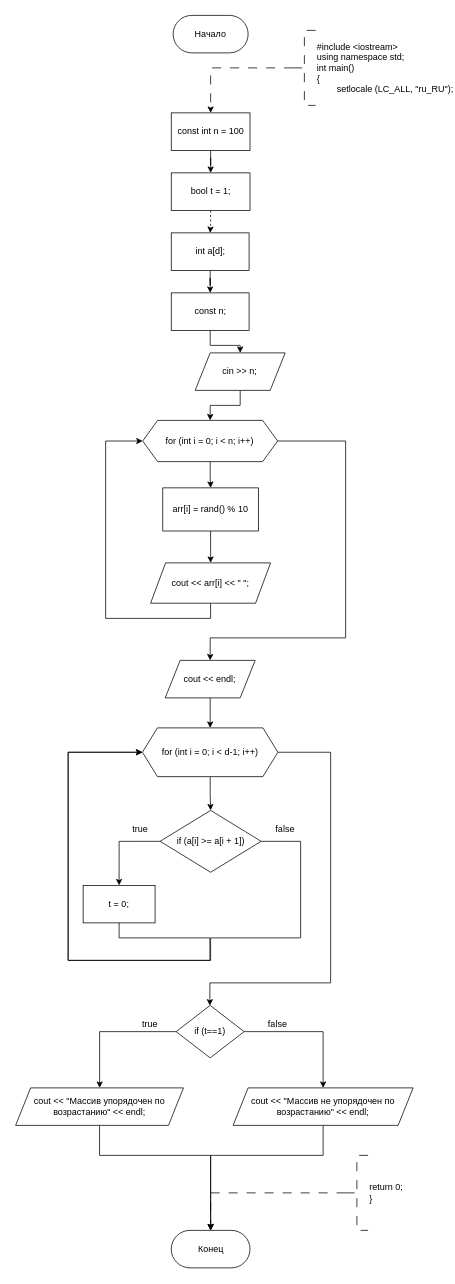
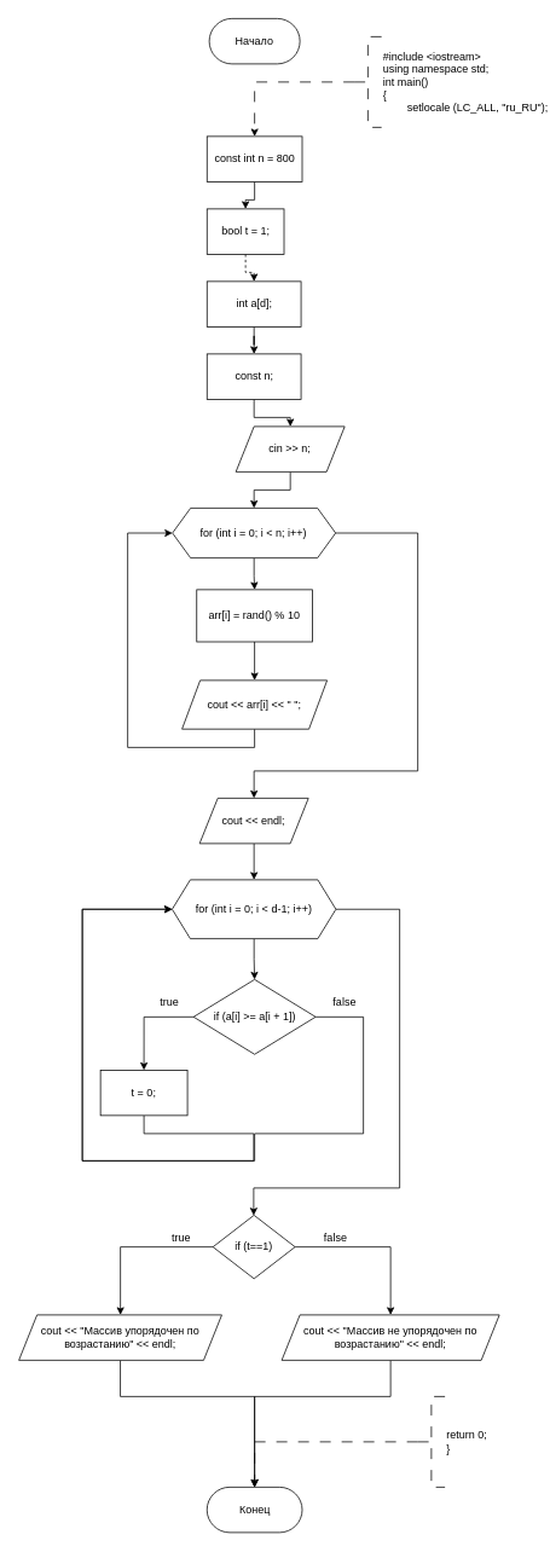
  <mxCell id="0" />
  <mxCell id="1" parent="0" />
  <mxCell id="2" value="Начало" style="rounded=1;whiteSpace=wrap;html=1;arcSize=50;" parent="1" vertex="1"><mxGeometry x="230" y="20" width="100" height="50" as="geometry" /></mxCell>
  <mxCell id="3" value="" style="edgeStyle=orthogonalEdgeStyle;rounded=0;orthogonalLoop=1;jettySize=auto;html=1;strokeWidth=1;dashed=1;dashPattern=12 12;entryX=0.5;entryY=0;entryDx=0;entryDy=0;" parent="1" source="4" target="6" edge="1"><mxGeometry relative="1" as="geometry"><Array as="points"><mxPoint x="280" y="90" /></Array><mxPoint x="280.029" y="120" as="targetPoint" /></mxGeometry></mxCell>
  <mxCell id="4" value="#include &amp;lt;iostream&amp;gt;&lt;br&gt;using namespace std;&lt;br&gt;int main()&lt;br&gt;{&lt;br&gt;&lt;span style=&quot;white-space: pre;&quot;&gt;&#09;&lt;/span&gt;setlocale (LC_ALL, &quot;ru_RU&quot;);" style="strokeWidth=1;html=1;shape=mxgraph.flowchart.annotation_2;align=left;labelPosition=right;pointerEvents=1;dashed=1;dashPattern=12 12;" parent="1" vertex="1"><mxGeometry x="390" y="40" width="30" height="100" as="geometry" /></mxCell>
  <mxCell id="5" value="" style="edgeStyle=orthogonalEdgeStyle;rounded=0;orthogonalLoop=1;jettySize=auto;html=1;" parent="1" source="6" target="20" edge="1"><mxGeometry relative="1" as="geometry" /></mxCell>
- <mxCell id="6" value="const int n = 100" style="rounded=0;whiteSpace=wrap;html=1;" parent="1" vertex="1"><mxGeometry x="227.5" y="150" width="105" height="50" as="geometry" /></mxCell>
+ <mxCell id="6" value="const int n = 800" style="rounded=0;whiteSpace=wrap;html=1;" parent="1" vertex="1"><mxGeometry x="227.5" y="150" width="105" height="50" as="geometry" /></mxCell>
  <mxCell id="7" value="" style="edgeStyle=orthogonalEdgeStyle;rounded=0;orthogonalLoop=1;jettySize=auto;html=1;" parent="1" source="8" target="22" edge="1"><mxGeometry relative="1" as="geometry" /></mxCell>
  <mxCell id="8" value="int a[d];" style="rounded=0;whiteSpace=wrap;html=1;" parent="1" vertex="1"><mxGeometry x="227.5" y="310" width="103.75" height="50" as="geometry" /></mxCell>
  <mxCell id="9" value="" style="edgeStyle=orthogonalEdgeStyle;rounded=0;orthogonalLoop=1;jettySize=auto;html=1;" parent="1" source="11" target="13" edge="1"><mxGeometry relative="1" as="geometry" /></mxCell>
  <mxCell id="10" value="" style="edgeStyle=orthogonalEdgeStyle;rounded=0;orthogonalLoop=1;jettySize=auto;html=1;exitX=1;exitY=0.5;exitDx=0;exitDy=0;entryX=0.5;entryY=0;entryDx=0;entryDy=0;" parent="1" source="11" target="26" edge="1"><mxGeometry relative="1" as="geometry"><mxPoint x="439.97" y="580" as="sourcePoint" /><Array as="points"><mxPoint x="460" y="587" /><mxPoint x="460" y="850" /><mxPoint x="279" y="850" /></Array><mxPoint x="279.97" y="870" as="targetPoint" /></mxGeometry></mxCell>
  <mxCell id="11" value="for (int i = 0; i &amp;lt; n; i++)" style="shape=hexagon;perimeter=hexagonPerimeter2;whiteSpace=wrap;html=1;fixedSize=1;rounded=0;" parent="1" vertex="1"><mxGeometry x="189.38" y="560" width="180" height="55" as="geometry" /></mxCell>
  <mxCell id="12" value="" style="edgeStyle=orthogonalEdgeStyle;rounded=0;orthogonalLoop=1;jettySize=auto;html=1;" parent="1" source="13" target="15" edge="1"><mxGeometry relative="1" as="geometry" /></mxCell>
  <mxCell id="13" value="arr[i] = rand() % 10" style="whiteSpace=wrap;html=1;rounded=0;" parent="1" vertex="1"><mxGeometry x="216.19" y="650" width="127.55" height="57.5" as="geometry" /></mxCell>
  <mxCell id="14" style="edgeStyle=orthogonalEdgeStyle;rounded=0;orthogonalLoop=1;jettySize=auto;html=1;exitX=0.5;exitY=1;exitDx=0;exitDy=0;entryX=0;entryY=0.5;entryDx=0;entryDy=0;" parent="1" source="15" target="11" edge="1"><mxGeometry relative="1" as="geometry"><Array as="points"><mxPoint x="279.97" y="824" /><mxPoint x="139.97" y="824" /><mxPoint x="139.97" y="587" /></Array></mxGeometry></mxCell>
  <mxCell id="15" value="cout &amp;lt;&amp;lt; arr[i] &amp;lt;&amp;lt; &quot; &quot;;" style="shape=parallelogram;perimeter=parallelogramPerimeter;whiteSpace=wrap;html=1;fixedSize=1;rounded=0;" parent="1" vertex="1"><mxGeometry x="199.97" y="750" width="160" height="53.75" as="geometry" /></mxCell>
  <mxCell id="16" value="Конец" style="rounded=1;whiteSpace=wrap;html=1;arcSize=50;" parent="1" vertex="1"><mxGeometry x="227.5" y="1640" width="105" height="50" as="geometry" /></mxCell>
  <mxCell id="17" value="return 0;&lt;br&gt;}" style="strokeWidth=1;html=1;shape=mxgraph.flowchart.annotation_2;align=left;labelPosition=right;pointerEvents=1;dashed=1;dashPattern=12 12;" parent="1" vertex="1"><mxGeometry x="460" y="1540" width="30" height="100" as="geometry" /></mxCell>
  <mxCell id="18" value="" style="edgeStyle=orthogonalEdgeStyle;rounded=0;orthogonalLoop=1;jettySize=auto;html=1;strokeWidth=1;dashed=1;dashPattern=12 12;exitX=0;exitY=0.5;exitDx=0;exitDy=0;exitPerimeter=0;entryX=0.5;entryY=0;entryDx=0;entryDy=0;" parent="1" source="17" target="16" edge="1"><mxGeometry relative="1" as="geometry"><mxPoint x="412.5" y="1575" as="sourcePoint" /><mxPoint x="260" y="1610" as="targetPoint" /><Array as="points"><mxPoint x="280" y="1590" /></Array></mxGeometry></mxCell>
  <mxCell id="19" value="" style="edgeStyle=orthogonalEdgeStyle;rounded=0;orthogonalLoop=1;jettySize=auto;html=1;dashed=1;" parent="1" source="20" target="8" edge="1"><mxGeometry relative="1" as="geometry" /></mxCell>
- <mxCell id="20" value="bool t = 1;" style="rounded=0;whiteSpace=wrap;html=1;" parent="1" vertex="1"><mxGeometry x="227.5" y="230" width="105" height="50" as="geometry" /></mxCell>
+ <mxCell id="20" value="bool t = 1;" style="rounded=0;whiteSpace=wrap;html=1;" parent="1" vertex="1"><mxGeometry x="227.5" y="230" width="85" height="50" as="geometry" /></mxCell>
  <mxCell id="21" value="" style="edgeStyle=orthogonalEdgeStyle;rounded=0;orthogonalLoop=1;jettySize=auto;html=1;" parent="1" source="22" target="24" edge="1"><mxGeometry relative="1" as="geometry" /></mxCell>
  <mxCell id="22" value="const n;" style="rounded=0;whiteSpace=wrap;html=1;" parent="1" vertex="1"><mxGeometry x="227.5" y="390" width="103.75" height="50" as="geometry" /></mxCell>
  <mxCell id="23" value="" style="edgeStyle=orthogonalEdgeStyle;rounded=0;orthogonalLoop=1;jettySize=auto;html=1;" parent="1" source="24" target="11" edge="1"><mxGeometry relative="1" as="geometry" /></mxCell>
  <mxCell id="24" value="cin &amp;gt;&amp;gt; n;" style="shape=parallelogram;perimeter=parallelogramPerimeter;whiteSpace=wrap;html=1;fixedSize=1;" parent="1" vertex="1"><mxGeometry x="259.38" y="470" width="120" height="50" as="geometry" /></mxCell>
  <mxCell id="25" value="" style="edgeStyle=orthogonalEdgeStyle;rounded=0;orthogonalLoop=1;jettySize=auto;html=1;" parent="1" source="26" target="29" edge="1"><mxGeometry relative="1" as="geometry" /></mxCell>
  <mxCell id="26" value="cout &amp;lt;&amp;lt; endl;" style="shape=parallelogram;perimeter=parallelogramPerimeter;whiteSpace=wrap;html=1;fixedSize=1;" parent="1" vertex="1"><mxGeometry x="219.38" y="880" width="120" height="50" as="geometry" /></mxCell>
  <mxCell id="27" value="" style="edgeStyle=orthogonalEdgeStyle;rounded=0;orthogonalLoop=1;jettySize=auto;html=1;" parent="1" source="29" target="32" edge="1"><mxGeometry relative="1" as="geometry" /></mxCell>
  <mxCell id="28" style="edgeStyle=orthogonalEdgeStyle;rounded=0;orthogonalLoop=1;jettySize=auto;html=1;exitX=1;exitY=0.5;exitDx=0;exitDy=0;" parent="1" source="29" target="39" edge="1"><mxGeometry relative="1" as="geometry"><Array as="points"><mxPoint x="440" y="1003" /><mxPoint x="440" y="1310" /><mxPoint x="279" y="1310" /></Array></mxGeometry></mxCell>
  <mxCell id="29" value="for (int i = 0; i &amp;lt; d-1; i++)" style="shape=hexagon;perimeter=hexagonPerimeter2;whiteSpace=wrap;html=1;fixedSize=1;" parent="1" vertex="1"><mxGeometry x="189.07" y="970" width="180.62" height="65" as="geometry" /></mxCell>
  <mxCell id="30" style="edgeStyle=orthogonalEdgeStyle;rounded=0;orthogonalLoop=1;jettySize=auto;html=1;exitX=0;exitY=0.5;exitDx=0;exitDy=0;entryX=0.5;entryY=0;entryDx=0;entryDy=0;" parent="1" source="32" target="34" edge="1"><mxGeometry relative="1" as="geometry" /></mxCell>
  <mxCell id="31" style="edgeStyle=orthogonalEdgeStyle;rounded=0;orthogonalLoop=1;jettySize=auto;html=1;exitX=1;exitY=0.5;exitDx=0;exitDy=0;entryX=0;entryY=0.5;entryDx=0;entryDy=0;" parent="1" source="32" target="29" edge="1"><mxGeometry relative="1" as="geometry"><Array as="points"><mxPoint x="400" y="1121" /><mxPoint x="400" y="1250" /><mxPoint x="280" y="1250" /><mxPoint x="280" y="1280" /><mxPoint x="90" y="1280" /><mxPoint x="90" y="1003" /></Array></mxGeometry></mxCell>
  <mxCell id="32" value="if (a[i] &amp;gt;= a[i + 1])" style="rhombus;whiteSpace=wrap;html=1;" parent="1" vertex="1"><mxGeometry x="212.66" y="1080" width="134.69" height="82.5" as="geometry" /></mxCell>
  <mxCell id="33" style="edgeStyle=orthogonalEdgeStyle;rounded=0;orthogonalLoop=1;jettySize=auto;html=1;exitX=0.5;exitY=1;exitDx=0;exitDy=0;entryX=0;entryY=0.5;entryDx=0;entryDy=0;" parent="1" source="34" target="29" edge="1"><mxGeometry relative="1" as="geometry"><Array as="points"><mxPoint x="158" y="1250" /><mxPoint x="279" y="1250" /><mxPoint x="279" y="1280" /><mxPoint x="90" y="1280" /><mxPoint x="90" y="1003" /></Array></mxGeometry></mxCell>
  <mxCell id="34" value="t = 0;" style="whiteSpace=wrap;html=1;" parent="1" vertex="1"><mxGeometry x="110" y="1180" width="95.93" height="50" as="geometry" /></mxCell>
  <mxCell id="35" value="true" style="text;html=1;align=center;verticalAlign=middle;resizable=0;points=[];autosize=1;strokeColor=none;fillColor=none;" parent="1" vertex="1"><mxGeometry x="165.93" y="1090" width="40" height="30" as="geometry" /></mxCell>
  <mxCell id="36" value="false" style="text;html=1;align=center;verticalAlign=middle;resizable=0;points=[];autosize=1;strokeColor=none;fillColor=none;" parent="1" vertex="1"><mxGeometry x="354" y="1090" width="50" height="30" as="geometry" /></mxCell>
  <mxCell id="37" value="" style="edgeStyle=orthogonalEdgeStyle;rounded=0;orthogonalLoop=1;jettySize=auto;html=1;" parent="1" source="39" target="41" edge="1"><mxGeometry relative="1" as="geometry"><Array as="points"><mxPoint x="132" y="1375" /></Array></mxGeometry></mxCell>
  <mxCell id="38" value="" style="edgeStyle=orthogonalEdgeStyle;rounded=0;orthogonalLoop=1;jettySize=auto;html=1;" parent="1" source="39" target="43" edge="1"><mxGeometry relative="1" as="geometry"><Array as="points"><mxPoint x="430" y="1375" /></Array></mxGeometry></mxCell>
  <mxCell id="39" value="if (t==1)" style="rhombus;whiteSpace=wrap;html=1;" parent="1" vertex="1"><mxGeometry x="234.06" y="1340" width="90.62" height="70" as="geometry" /></mxCell>
  <mxCell id="40" style="edgeStyle=orthogonalEdgeStyle;rounded=0;orthogonalLoop=1;jettySize=auto;html=1;exitX=0.5;exitY=1;exitDx=0;exitDy=0;entryX=0.5;entryY=0;entryDx=0;entryDy=0;" parent="1" source="41" target="16" edge="1"><mxGeometry relative="1" as="geometry"><Array as="points"><mxPoint x="132" y="1540" /><mxPoint x="280" y="1540" /></Array></mxGeometry></mxCell>
  <mxCell id="41" value="cout &amp;lt;&amp;lt; &quot;Массив упорядочен по возрастанию&quot; &amp;lt;&amp;lt; endl;" style="shape=parallelogram;perimeter=parallelogramPerimeter;whiteSpace=wrap;html=1;fixedSize=1;" parent="1" vertex="1"><mxGeometry x="20" y="1450" width="223.81" height="50" as="geometry" /></mxCell>
  <mxCell id="42" style="edgeStyle=orthogonalEdgeStyle;rounded=0;orthogonalLoop=1;jettySize=auto;html=1;exitX=0.5;exitY=1;exitDx=0;exitDy=0;" parent="1" source="43" edge="1"><mxGeometry relative="1" as="geometry"><mxPoint x="280" y="1640" as="targetPoint" /><Array as="points"><mxPoint x="430" y="1540" /><mxPoint x="280" y="1540" /></Array></mxGeometry></mxCell>
  <mxCell id="43" value="cout &amp;lt;&amp;lt; &quot;Массив не упорядочен по возрастанию&quot; &amp;lt;&amp;lt; endl;" style="shape=parallelogram;perimeter=parallelogramPerimeter;whiteSpace=wrap;html=1;fixedSize=1;" parent="1" vertex="1"><mxGeometry x="309.97" y="1450" width="240.03" height="50" as="geometry" /></mxCell>
  <mxCell id="44" value="true" style="text;html=1;align=center;verticalAlign=middle;resizable=0;points=[];autosize=1;strokeColor=none;fillColor=none;" parent="1" vertex="1"><mxGeometry x="179.38" y="1350" width="40" height="30" as="geometry" /></mxCell>
  <mxCell id="45" value="false" style="text;html=1;align=center;verticalAlign=middle;resizable=0;points=[];autosize=1;strokeColor=none;fillColor=none;" parent="1" vertex="1"><mxGeometry x="343.74" y="1350" width="50" height="30" as="geometry" /></mxCell>
